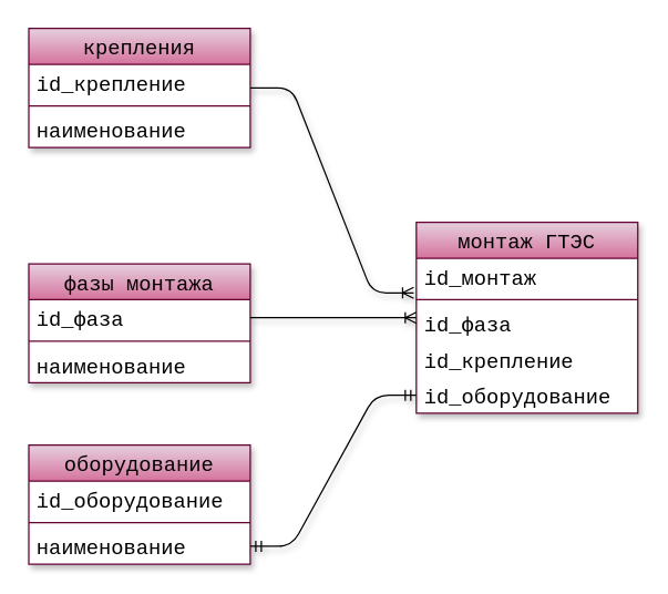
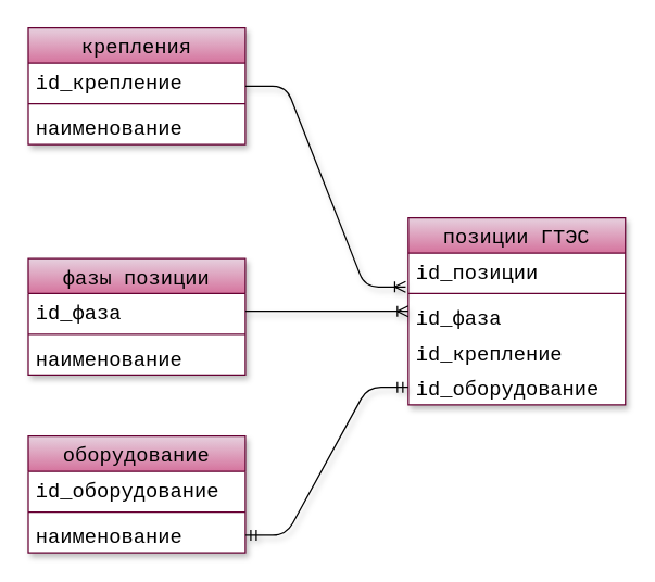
  <mxCell id="0" />
  <mxCell id="1" parent="0" />
- <mxCell id="2" value="фазы монтажа" style="swimlane;fontStyle=0;childLayout=stackLayout;horizontal=1;startSize=26;fillColor=#e6d0de;horizontalStack=0;resizeParent=1;resizeParentMax=0;resizeLast=0;collapsible=1;marginBottom=0;swimlaneFillColor=#ffffff;align=center;fontSize=15;strokeColor=#660033;strokeWidth=1;shadow=1;verticalAlign=middle;fontFamily=Courier New;gradientColor=#d5739d;" vertex="1" parent="1"><mxGeometry x="20" y="190" width="160" height="86" as="geometry" /></mxCell>
+ <mxCell id="2" value="фазы позиции" style="swimlane;fontStyle=0;childLayout=stackLayout;horizontal=1;startSize=26;fillColor=#e6d0de;horizontalStack=0;resizeParent=1;resizeParentMax=0;resizeLast=0;collapsible=1;marginBottom=0;swimlaneFillColor=#ffffff;align=center;fontSize=15;strokeColor=#660033;strokeWidth=1;shadow=1;verticalAlign=middle;fontFamily=Courier New;gradientColor=#d5739d;" vertex="1" parent="1"><mxGeometry x="20" y="190" width="160" height="86" as="geometry" /></mxCell>
  <mxCell id="3" value="id_фаза" style="text;strokeColor=none;fillColor=none;spacingLeft=4;spacingRight=4;overflow=hidden;rotatable=0;points=[[0,0.5],[1,0.5]];portConstraint=eastwest;fontSize=15;shadow=1;verticalAlign=middle;fontFamily=Courier New;fontStyle=0" vertex="1" parent="2"><mxGeometry y="26" width="160" height="26" as="geometry" /></mxCell>
  <mxCell id="4" value="" style="line;strokeWidth=1;fillColor=none;align=left;verticalAlign=middle;spacingTop=-1;spacingLeft=3;spacingRight=3;rotatable=0;labelPosition=right;points=[];portConstraint=eastwest;fontSize=15;shadow=0;comic=0;startSize=58;fontFamily=Courier New;fontStyle=0;strokeColor=#660033;" vertex="1" parent="2"><mxGeometry y="52" width="160" height="8" as="geometry" /></mxCell>
  <mxCell id="5" value="наименование" style="text;strokeColor=none;fillColor=none;spacingLeft=4;spacingRight=4;overflow=hidden;rotatable=0;points=[[0,0.5],[1,0.5]];portConstraint=eastwest;fontSize=15;shadow=1;verticalAlign=middle;fontFamily=Courier New;fontStyle=0" vertex="1" parent="2"><mxGeometry y="60" width="160" height="26" as="geometry" /></mxCell>
  <mxCell id="6" value="оборудование" style="swimlane;fontStyle=0;childLayout=stackLayout;horizontal=1;startSize=26;fillColor=#e6d0de;horizontalStack=0;resizeParent=1;resizeParentMax=0;resizeLast=0;collapsible=1;marginBottom=0;swimlaneFillColor=#ffffff;align=center;fontSize=15;strokeColor=#660033;strokeWidth=1;shadow=1;verticalAlign=middle;fontFamily=Courier New;gradientColor=#d5739d;" vertex="1" parent="1"><mxGeometry x="20" y="321" width="160" height="86" as="geometry" /></mxCell>
  <mxCell id="7" value="id_оборудование" style="text;strokeColor=none;fillColor=none;spacingLeft=4;spacingRight=4;overflow=hidden;rotatable=0;points=[[0,0.5],[1,0.5]];portConstraint=eastwest;fontSize=15;shadow=1;verticalAlign=middle;fontFamily=Courier New;fontStyle=0" vertex="1" parent="6"><mxGeometry y="26" width="160" height="26" as="geometry" /></mxCell>
  <mxCell id="8" value="" style="line;strokeWidth=1;fillColor=none;align=left;verticalAlign=middle;spacingTop=-1;spacingLeft=3;spacingRight=3;rotatable=0;labelPosition=right;points=[];portConstraint=eastwest;fontSize=15;shadow=0;comic=0;startSize=58;fontFamily=Courier New;fontStyle=0;strokeColor=#660033;" vertex="1" parent="6"><mxGeometry y="52" width="160" height="8" as="geometry" /></mxCell>
  <mxCell id="9" value="наименование" style="text;strokeColor=none;fillColor=none;spacingLeft=4;spacingRight=4;overflow=hidden;rotatable=0;points=[[0,0.5],[1,0.5]];portConstraint=eastwest;fontSize=15;shadow=1;verticalAlign=middle;fontFamily=Courier New;fontStyle=0" vertex="1" parent="6"><mxGeometry y="60" width="160" height="26" as="geometry" /></mxCell>
- <mxCell id="10" value="монтаж ГТЭС" style="swimlane;fontStyle=0;childLayout=stackLayout;horizontal=1;startSize=26;fillColor=#e6d0de;horizontalStack=0;resizeParent=1;resizeParentMax=0;resizeLast=0;collapsible=1;marginBottom=0;swimlaneFillColor=#ffffff;align=center;fontSize=15;strokeColor=#660033;strokeWidth=1;shadow=1;verticalAlign=middle;fontFamily=Courier New;gradientColor=#d5739d;" vertex="1" parent="1"><mxGeometry x="300" y="160" width="160" height="138" as="geometry" /></mxCell>
- <mxCell id="11" value="id_монтаж" style="text;strokeColor=none;fillColor=none;spacingLeft=4;spacingRight=4;overflow=hidden;rotatable=0;points=[[0,0.5],[1,0.5]];portConstraint=eastwest;fontSize=15;shadow=0;comic=0;startSize=58;verticalAlign=middle;fontFamily=Courier New;fontStyle=0" vertex="1" parent="10"><mxGeometry y="26" width="160" height="26" as="geometry" /></mxCell>
+ <mxCell id="10" value="позиции ГТЭС" style="swimlane;fontStyle=0;childLayout=stackLayout;horizontal=1;startSize=26;fillColor=#e6d0de;horizontalStack=0;resizeParent=1;resizeParentMax=0;resizeLast=0;collapsible=1;marginBottom=0;swimlaneFillColor=#ffffff;align=center;fontSize=15;strokeColor=#660033;strokeWidth=1;shadow=1;verticalAlign=middle;fontFamily=Courier New;gradientColor=#d5739d;" vertex="1" parent="1"><mxGeometry x="300" y="160" width="160" height="138" as="geometry" /></mxCell>
+ <mxCell id="11" value="id_позиции" style="text;strokeColor=none;fillColor=none;spacingLeft=4;spacingRight=4;overflow=hidden;rotatable=0;points=[[0,0.5],[1,0.5]];portConstraint=eastwest;fontSize=15;shadow=0;comic=0;startSize=58;verticalAlign=middle;fontFamily=Courier New;fontStyle=0" vertex="1" parent="10"><mxGeometry y="26" width="160" height="26" as="geometry" /></mxCell>
  <mxCell id="12" value="" style="line;strokeWidth=1;fillColor=none;align=left;verticalAlign=middle;spacingTop=-1;spacingLeft=3;spacingRight=3;rotatable=0;labelPosition=right;points=[];portConstraint=eastwest;fontSize=15;shadow=0;comic=0;startSize=58;fontFamily=Courier New;fontStyle=0;strokeColor=#660033;" vertex="1" parent="10"><mxGeometry y="52" width="160" height="8" as="geometry" /></mxCell>
  <mxCell id="13" value="id_фаза" style="text;strokeColor=none;fillColor=none;spacingLeft=4;spacingRight=4;overflow=hidden;rotatable=0;points=[[0,0.5],[1,0.5]];portConstraint=eastwest;fontSize=15;shadow=1;verticalAlign=middle;fontFamily=Courier New;fontStyle=0" vertex="1" parent="10"><mxGeometry y="60" width="160" height="26" as="geometry" /></mxCell>
  <mxCell id="14" value="id_крепление" style="text;strokeColor=none;fillColor=none;spacingLeft=4;spacingRight=4;overflow=hidden;rotatable=0;points=[[0,0.5],[1,0.5]];portConstraint=eastwest;fontSize=15;shadow=1;verticalAlign=middle;fontFamily=Courier New;fontStyle=0" vertex="1" parent="10"><mxGeometry y="86" width="160" height="26" as="geometry" /></mxCell>
  <mxCell id="15" value="id_оборудование" style="text;strokeColor=none;fillColor=none;spacingLeft=4;spacingRight=4;overflow=hidden;rotatable=0;points=[[0,0.5],[1,0.5]];portConstraint=eastwest;fontSize=15;shadow=1;verticalAlign=middle;fontFamily=Courier New;fontStyle=0" vertex="1" parent="10"><mxGeometry y="112" width="160" height="26" as="geometry" /></mxCell>
  <mxCell id="16" value="крепления" style="swimlane;fontStyle=0;childLayout=stackLayout;horizontal=1;startSize=26;fillColor=#e6d0de;horizontalStack=0;resizeParent=1;resizeParentMax=0;resizeLast=0;collapsible=1;marginBottom=0;swimlaneFillColor=#ffffff;align=center;fontSize=15;strokeColor=#660033;strokeWidth=1;shadow=1;verticalAlign=middle;fontFamily=Courier New;gradientColor=#d5739d;" vertex="1" parent="1"><mxGeometry x="20" y="20" width="160" height="86" as="geometry" /></mxCell>
  <mxCell id="17" value="id_крепление" style="text;strokeColor=none;fillColor=none;spacingLeft=4;spacingRight=4;overflow=hidden;rotatable=0;points=[[0,0.5],[1,0.5]];portConstraint=eastwest;fontSize=15;comic=0;shadow=1;verticalAlign=middle;fontFamily=Courier New;fontStyle=0" vertex="1" parent="16"><mxGeometry y="26" width="160" height="26" as="geometry" /></mxCell>
  <mxCell id="18" value="" style="line;strokeWidth=1;fillColor=none;align=left;verticalAlign=middle;spacingTop=-1;spacingLeft=3;spacingRight=3;rotatable=0;labelPosition=right;points=[];portConstraint=eastwest;fontSize=15;shadow=0;comic=0;startSize=58;fontFamily=Courier New;fontStyle=0;strokeColor=#660033;" vertex="1" parent="16"><mxGeometry y="52" width="160" height="8" as="geometry" /></mxCell>
  <mxCell id="19" value="наименование" style="text;strokeColor=none;fillColor=none;spacingLeft=4;spacingRight=4;overflow=hidden;rotatable=0;points=[[0,0.5],[1,0.5]];portConstraint=eastwest;fontSize=15;shadow=1;verticalAlign=middle;fontFamily=Courier New;fontStyle=0" vertex="1" parent="16"><mxGeometry y="60" width="160" height="26" as="geometry" /></mxCell>
  <mxCell id="20" value="" style="edgeStyle=entityRelationEdgeStyle;fontSize=15;html=1;endArrow=ERmandOne;startArrow=ERmandOne;exitX=1;exitY=0.5;exitDx=0;exitDy=0;entryX=0;entryY=0.5;entryDx=0;entryDy=0;shadow=1;verticalAlign=middle;fontFamily=Courier New;fontStyle=0" edge="1" parent="1" source="9" target="15"><mxGeometry width="100" height="100" relative="1" as="geometry"><mxPoint x="220" y="440" as="sourcePoint" /><mxPoint x="320" y="340" as="targetPoint" /></mxGeometry></mxCell>
  <mxCell id="21" value="" style="edgeStyle=entityRelationEdgeStyle;fontSize=15;html=1;endArrow=ERoneToMany;exitX=1;exitY=0.5;exitDx=0;exitDy=0;entryX=0;entryY=0.5;entryDx=0;entryDy=0;shadow=1;verticalAlign=middle;fontFamily=Courier New;fontStyle=0" edge="1" parent="1" source="3" target="10"><mxGeometry width="100" height="100" relative="1" as="geometry"><mxPoint x="200" y="230" as="sourcePoint" /><mxPoint x="300" y="130" as="targetPoint" /></mxGeometry></mxCell>
  <mxCell id="22" value="" style="edgeStyle=entityRelationEdgeStyle;fontSize=15;html=1;endArrow=ERoneToMany;exitX=1;exitY=0.5;exitDx=0;exitDy=0;entryX=-0.012;entryY=-0.346;entryDx=0;entryDy=0;entryPerimeter=0;shadow=1;verticalAlign=middle;fontFamily=Courier New;fontStyle=0" edge="1" parent="1" source="16" target="13"><mxGeometry width="100" height="100" relative="1" as="geometry"><mxPoint x="280" y="85" as="sourcePoint" /><mxPoint x="380" y="-15" as="targetPoint" /></mxGeometry></mxCell>
